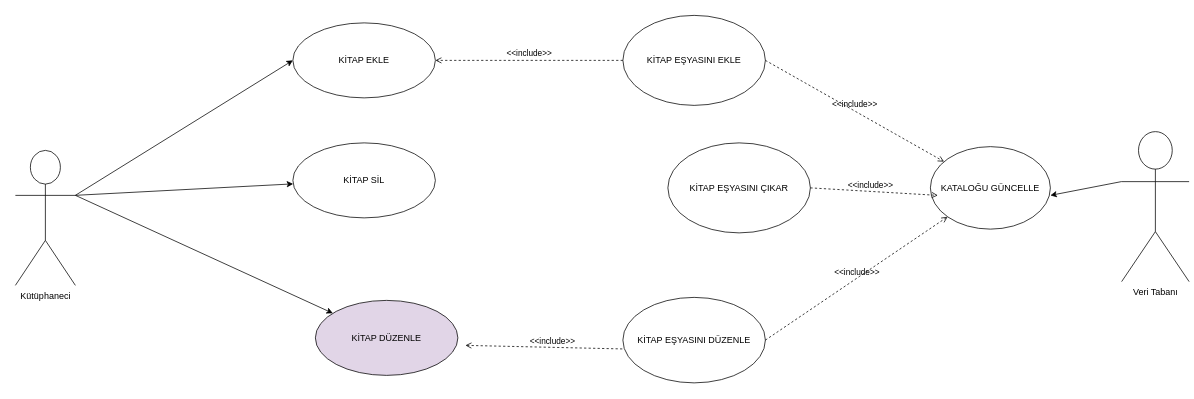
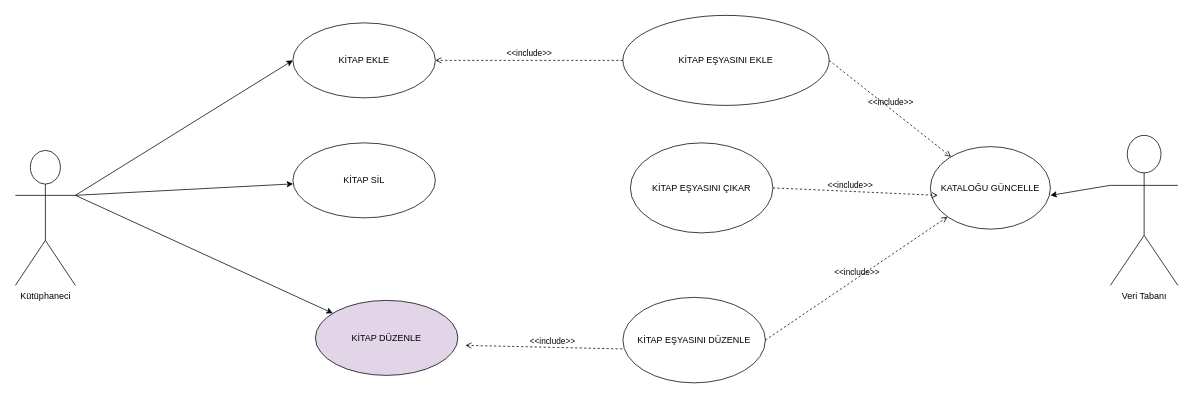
  <mxCell id="0" />
  <mxCell id="1" parent="0" />
  <mxCell id="2" value="Kütüphaneci" style="shape=umlActor;html=1;verticalLabelPosition=bottom;verticalAlign=top;align=center;" vertex="1" parent="1"><mxGeometry x="20" y="200" width="80" height="180" as="geometry" /></mxCell>
  <mxCell id="3" value="KİTAP EKLE" style="ellipse;whiteSpace=wrap;html=1;" vertex="1" parent="1"><mxGeometry x="390" y="30" width="190" height="100" as="geometry" /></mxCell>
  <mxCell id="4" value="KİTAP DÜZENLE" style="ellipse;whiteSpace=wrap;html=1;fillColor=#e1d5e7;" vertex="1" parent="1"><mxGeometry x="420" y="400" width="190" height="100" as="geometry" /></mxCell>
  <mxCell id="5" value="" style="endArrow=classic;html=1;rounded=0;entryX=0;entryY=0.5;entryDx=0;entryDy=0;exitX=1;exitY=0.333;exitDx=0;exitDy=0;exitPerimeter=0;" edge="1" parent="1" source="2" target="3"><mxGeometry width="50" height="50" relative="1" as="geometry"><mxPoint x="320" y="230" as="sourcePoint" /><mxPoint x="430" y="170" as="targetPoint" /></mxGeometry></mxCell>
  <mxCell id="6" value="" style="endArrow=classic;html=1;rounded=0;exitX=1;exitY=0.333;exitDx=0;exitDy=0;exitPerimeter=0;" edge="1" parent="1" source="2" target="4"><mxGeometry width="50" height="50" relative="1" as="geometry"><mxPoint x="310" y="270" as="sourcePoint" /><mxPoint x="580" y="340" as="targetPoint" /><Array as="points" /></mxGeometry></mxCell>
  <mxCell id="7" value="" style="endArrow=classic;html=1;rounded=0;exitX=1;exitY=0.333;exitDx=0;exitDy=0;exitPerimeter=0;" edge="1" parent="1" source="2" target="17"><mxGeometry width="50" height="50" relative="1" as="geometry"><mxPoint x="320" y="260" as="sourcePoint" /><mxPoint x="380" y="220" as="targetPoint" /></mxGeometry></mxCell>
  <mxCell id="8" value="KİTAP EŞYASINI DÜZENLE" style="ellipse;whiteSpace=wrap;html=1;" vertex="1" parent="1"><mxGeometry x="830" y="396" width="190" height="114" as="geometry" /></mxCell>
- <mxCell id="9" value="KİTAP EŞYASINI ÇIKAR" style="ellipse;whiteSpace=wrap;html=1;" vertex="1" parent="1"><mxGeometry x="890" y="190" width="190" height="120" as="geometry" /></mxCell>
- <mxCell id="10" value="KİTAP EŞYASINI EKLE" style="ellipse;whiteSpace=wrap;html=1;" vertex="1" parent="1"><mxGeometry x="830" y="20" width="190" height="120" as="geometry" /></mxCell>
+ <mxCell id="9" value="KİTAP EŞYASINI ÇIKAR" style="ellipse;whiteSpace=wrap;html=1;" vertex="1" parent="1"><mxGeometry x="840" y="190" width="190" height="120" as="geometry" /></mxCell>
+ <mxCell id="10" value="KİTAP EŞYASINI EKLE" style="ellipse;whiteSpace=wrap;html=1;" vertex="1" parent="1"><mxGeometry x="830" y="20" width="275" height="120" as="geometry" /></mxCell>
  <mxCell id="11" value="&amp;lt;&amp;lt;include&amp;gt;&amp;gt;" style="edgeStyle=none;html=1;endArrow=open;verticalAlign=bottom;dashed=1;labelBackgroundColor=none;rounded=0;exitX=0;exitY=0.5;exitDx=0;exitDy=0;entryX=1;entryY=0.5;entryDx=0;entryDy=0;" edge="1" parent="1" source="10" target="3"><mxGeometry width="160" relative="1" as="geometry"><mxPoint x="530" y="174.6" as="sourcePoint" /><mxPoint x="610" y="220" as="targetPoint" /></mxGeometry></mxCell>
  <mxCell id="12" value="&amp;lt;&amp;lt;include&amp;gt;&amp;gt;" style="edgeStyle=none;html=1;endArrow=open;verticalAlign=bottom;dashed=1;labelBackgroundColor=none;rounded=0;exitX=-0.004;exitY=0.603;exitDx=0;exitDy=0;exitPerimeter=0;" edge="1" parent="1" source="8"><mxGeometry x="-0.111" width="160" relative="1" as="geometry"><mxPoint x="900" y="450" as="sourcePoint" /><mxPoint x="620" y="460" as="targetPoint" /><Array as="points" /><mxPoint as="offset" /></mxGeometry></mxCell>
  <mxCell id="13" value="KATALOĞU GÜNCELLE" style="ellipse;whiteSpace=wrap;html=1;" vertex="1" parent="1"><mxGeometry x="1240" y="195" width="160" height="110" as="geometry" /></mxCell>
  <mxCell id="14" value="&amp;lt;&amp;lt;include&amp;gt;&amp;gt;" style="edgeStyle=none;html=1;endArrow=open;verticalAlign=bottom;dashed=1;labelBackgroundColor=none;rounded=0;exitX=1;exitY=0.5;exitDx=0;exitDy=0;" edge="1" parent="1" source="8" target="13"><mxGeometry width="160" relative="1" as="geometry"><mxPoint x="817.06" y="350" as="sourcePoint" /><mxPoint x="930" y="415.78" as="targetPoint" /></mxGeometry></mxCell>
- <mxCell id="15" value="Veri Tabanı" style="shape=umlActor;html=1;verticalLabelPosition=bottom;verticalAlign=top;align=center;" vertex="1" parent="1"><mxGeometry x="1495" y="175" width="90" height="200" as="geometry" /></mxCell>
+ <mxCell id="15" value="Veri Tabanı" style="shape=umlActor;html=1;verticalLabelPosition=bottom;verticalAlign=top;align=center;" vertex="1" parent="1"><mxGeometry x="1480" y="180" width="90" height="200" as="geometry" /></mxCell>
  <mxCell id="16" value="" style="endArrow=classic;html=1;rounded=0;exitX=0;exitY=0.333;exitDx=0;exitDy=0;exitPerimeter=0;entryX=1;entryY=0.591;entryDx=0;entryDy=0;entryPerimeter=0;" edge="1" parent="1" source="15" target="13"><mxGeometry width="50" height="50" relative="1" as="geometry"><mxPoint x="1100" y="290" as="sourcePoint" /><mxPoint x="1410" y="247" as="targetPoint" /></mxGeometry></mxCell>
  <mxCell id="17" value="KİTAP SİL" style="ellipse;whiteSpace=wrap;html=1;" vertex="1" parent="1"><mxGeometry x="390" y="190" width="190" height="100" as="geometry" /></mxCell>
  <mxCell id="18" value="&amp;lt;&amp;lt;include&amp;gt;&amp;gt;" style="edgeStyle=none;html=1;endArrow=open;verticalAlign=bottom;dashed=1;labelBackgroundColor=none;rounded=0;exitX=1;exitY=0.5;exitDx=0;exitDy=0;" edge="1" parent="1" source="10" target="13"><mxGeometry width="160" relative="1" as="geometry"><mxPoint x="1110" y="90" as="sourcePoint" /><mxPoint x="1300" y="90" as="targetPoint" /></mxGeometry></mxCell>
  <mxCell id="19" value="&amp;lt;&amp;lt;include&amp;gt;&amp;gt;" style="edgeStyle=none;html=1;endArrow=open;verticalAlign=bottom;dashed=1;labelBackgroundColor=none;rounded=0;exitX=1;exitY=0.5;exitDx=0;exitDy=0;" edge="1" parent="1" source="9"><mxGeometry x="-0.053" width="160" relative="1" as="geometry"><mxPoint x="1100" y="260" as="sourcePoint" /><mxPoint x="1250" y="260" as="targetPoint" /><mxPoint x="-1" as="offset" /></mxGeometry></mxCell>
